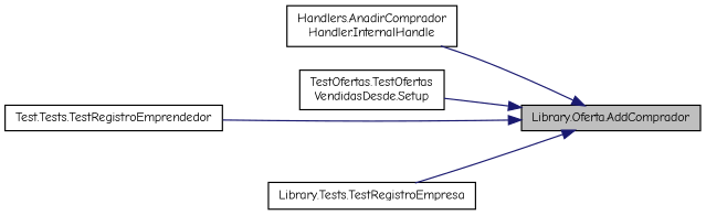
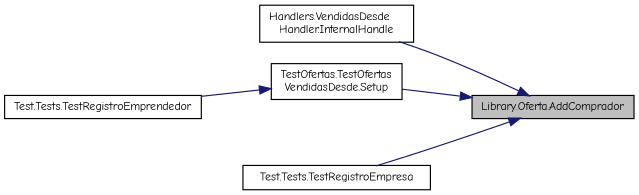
  digraph {
    fontname="Comic Neue"
    rankdir=RL
    node [color=black fillcolor=white fontname="Comic Neue" fontsize=10 shape=record style=filled]
    edge [color=midnightblue dir=back fontname="Comic Neue" fontsize=10 labelfontname=Helvetica labelfontsize=10 style=solid]
    n1 [fillcolor=grey75 fontcolor=black height=0.2 label="Library.Oferta.AddComprador" width=0.4]
-   n2 [height=0.2 label="Handlers.AnadirComprador\lHandler.InternalHandle" width=0.4]
+   n2 [height=0.2 label="Handlers.VendidasDesde\lHandler.InternalHandle" width=0.4]
    n3 [height=0.2 label="TestOfertas.TestOfertas\lVendidasDesde.Setup" width=0.4]
    n4 [height=0.2 label="Test.Tests.TestRegistroEmprendedor" width=0.4]
-   n5 [height=0.2 label="Library.Tests.TestRegistroEmpresa" width=0.4]
+   n5 [height=0.2 label="Test.Tests.TestRegistroEmpresa" width=0.4]
    n1 -> n2
    n1 -> n3
-   n1 -> n4
+   n3 -> n4
    n1 -> n5
  }
